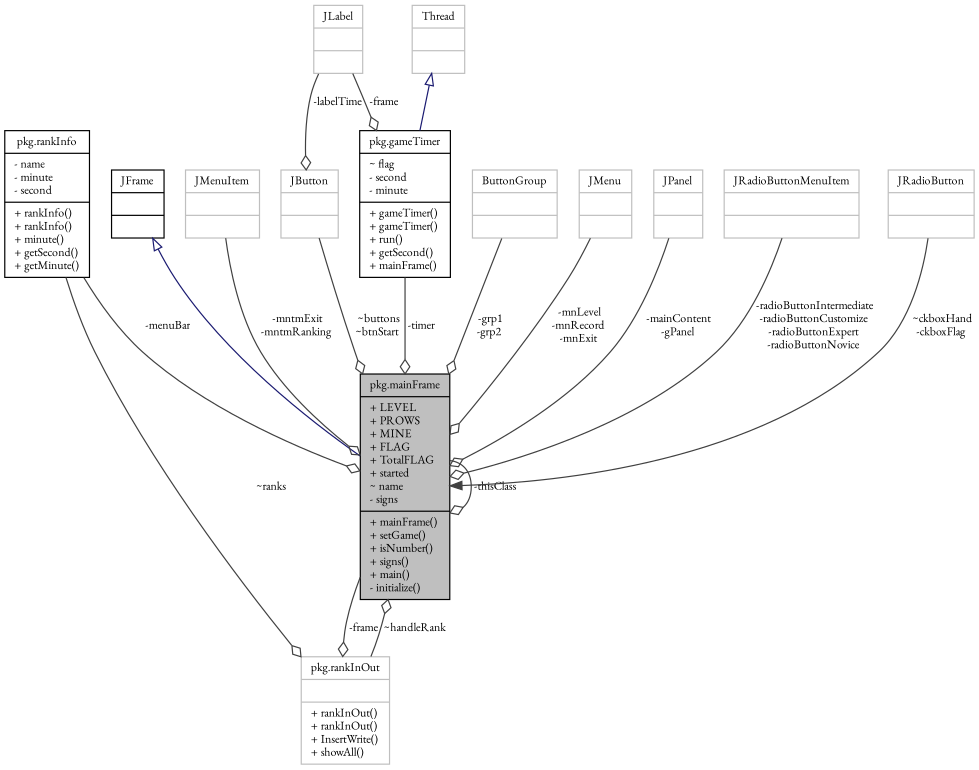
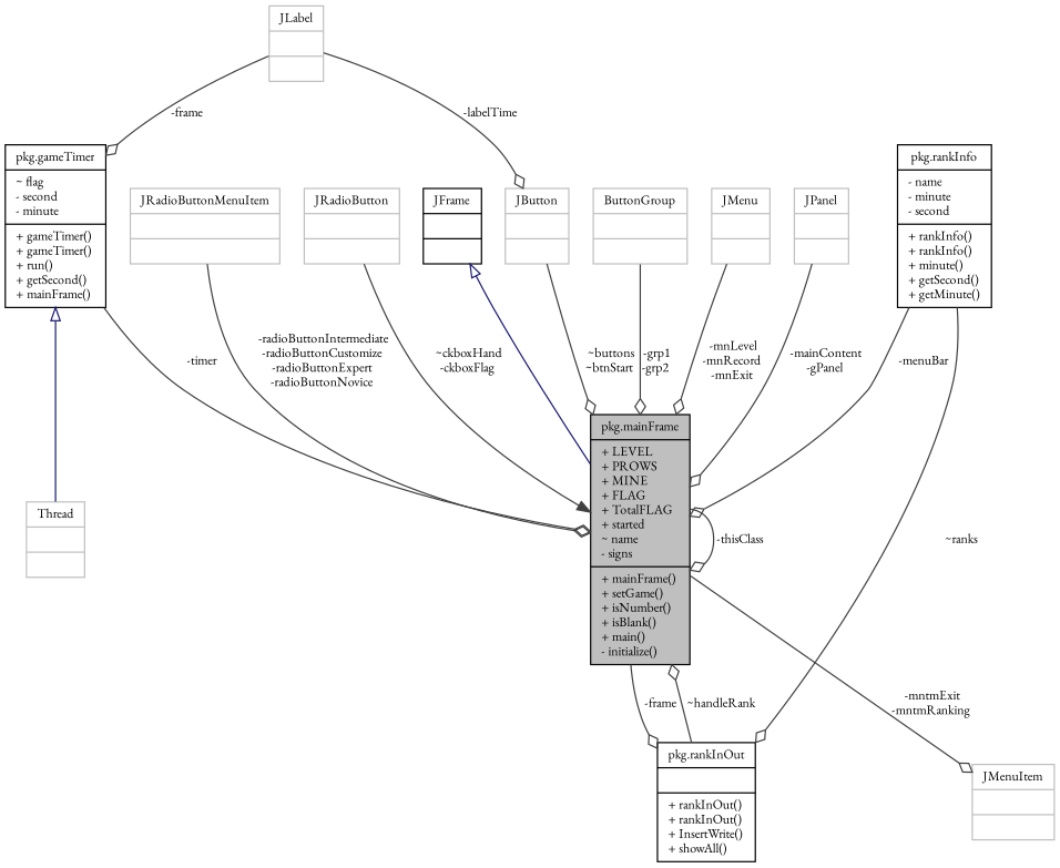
  digraph {
    fontname="EB Garamond"
    node [color=grey75 fillcolor=white fontname="EB Garamond" fontsize=10 shape=record style=filled]
    edge [arrowhead=odiamond color=grey25 fontname="EB Garamond" fontsize=10 labelfontname=Helvetica labelfontsize=10 style=solid]
-   n1 [color=black fillcolor=grey75 fontcolor=black height=0.2 label="{pkg.mainFrame\n|+ LEVEL\l+ PROWS\l+ MINE\l+ FLAG\l+ TotalFLAG\l+ started\l~ name\l- signs\l|+ mainFrame()\l+ setGame()\l+ isNumber()\l+ signs()\l+ main()\l- initialize()\l}" width=0.4]
-   n2 [height=0.2 label="{pkg.rankInOut\n||+ rankInOut()\l+ rankInOut()\l+ InsertWrite()\l+ showAll()\l}" width=0.4]
+   n1 [color=black fillcolor=grey75 fontcolor=black height=0.2 label="{pkg.mainFrame\n|+ LEVEL\l+ PROWS\l+ MINE\l+ FLAG\l+ TotalFLAG\l+ started\l~ name\l- signs\l|+ mainFrame()\l+ setGame()\l+ isNumber()\l+ isBlank()\l+ main()\l- initialize()\l}" width=0.4]
+   n2 [color=black height=0.2 label="{pkg.rankInOut\n||+ rankInOut()\l+ rankInOut()\l+ InsertWrite()\l+ showAll()\l}" width=0.4]
    n3 [color=black height=0.2 label="{JFrame\n||}" width=0.4]
    n4 [height=0.2 label="{JMenuItem\n||}" width=0.4]
    n5 [height=0.2 label="{JButton\n||}" width=0.4]
    n6 [color=black height=0.2 label="{pkg.gameTimer\n|~ flag\l- second\l- minute\l|+ gameTimer()\l+ gameTimer()\l+ run()\l+ getSecond()\l+ mainFrame()\l}" width=0.4]
    n7 [height=0.2 label="{Thread\n||}" width=0.4]
    n8 [height=0.2 label="{JLabel\n||}" width=0.4]
    n9 [height=0.2 label="{ButtonGroup\n||}" width=0.4]
    n10 [height=0.2 label="{JMenu\n||}" width=0.4]
    n11 [height=0.2 label="{JPanel\n||}" width=0.4]
    n12 [height=0.2 label="{JRadioButtonMenuItem\n||}" width=0.4]
    n13 [height=0.2 label="{JRadioButton\n||}" width=0.4]
    n14 [color=black height=0.2 label="{pkg.rankInfo\n|- name\l- minute\l- second\l|+ rankInfo()\l+ rankInfo()\l+ minute()\l+ getSecond()\l+ getMinute()\l}" width=0.4]
    n1 -> n1 [label=" -thisClass"]
    n1 -> n2 [label=" -frame"]
    n2 -> n1 [label=" ~handleRank"]
    n3 -> n1 [arrowtail=onormal color=midnightblue dir=back arrowhead=""]
-   n4 -> n1 [label=" -mntmExit\n-mntmRanking"]
+   n1 -> n4 [label=" -mntmExit\n-mntmRanking"]
    n5 -> n1 [label=" ~buttons\n~btnStart"]
    n6 -> n1 [label=" -timer"]
-   n7 -> n6 [arrowtail=onormal color=midnightblue dir=back arrowhead=""]
+   n6 -> n7 [arrowtail=onormal color=midnightblue dir=back arrowhead=""]
    n8 -> n5 [label=" -labelTime"]
    n8 -> n6 [label=" -frame"]
    n9 -> n1 [label=" -grp1\n-grp2"]
    n10 -> n1 [label=" -mnLevel\n-mnRecord\n-mnExit"]
    n11 -> n1 [label=" -mainContent\n-gPanel"]
    n12 -> n1 [label=" -radioButtonIntermediate\n-radioButtonCustomize\n-radioButtonExpert\n-radioButtonNovice"]
    n13 -> n1 [arrowhead=normal label=" ~ckboxHand\n-ckboxFlag"]
    n14 -> n1 [label=" -menuBar"]
    n14 -> n2 [label=" ~ranks"]
  }
